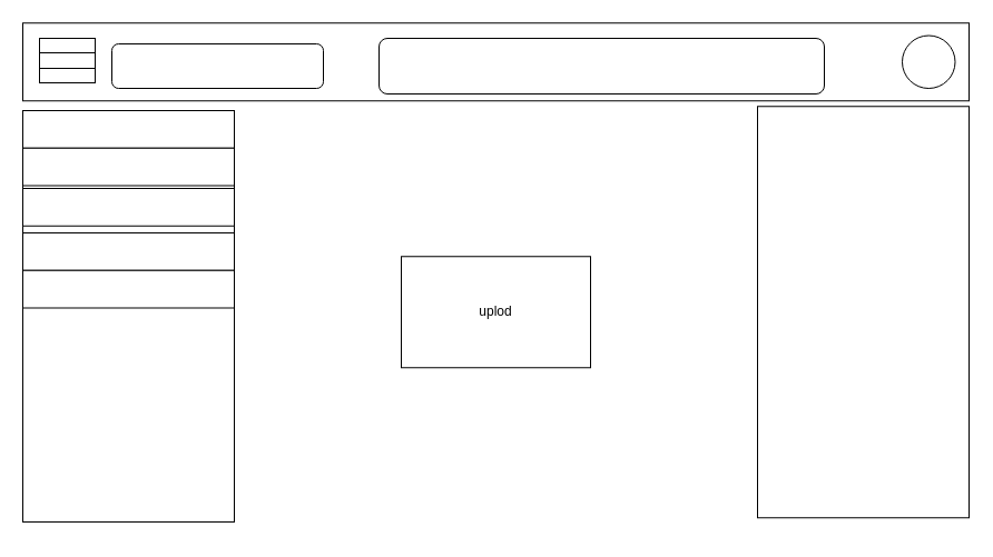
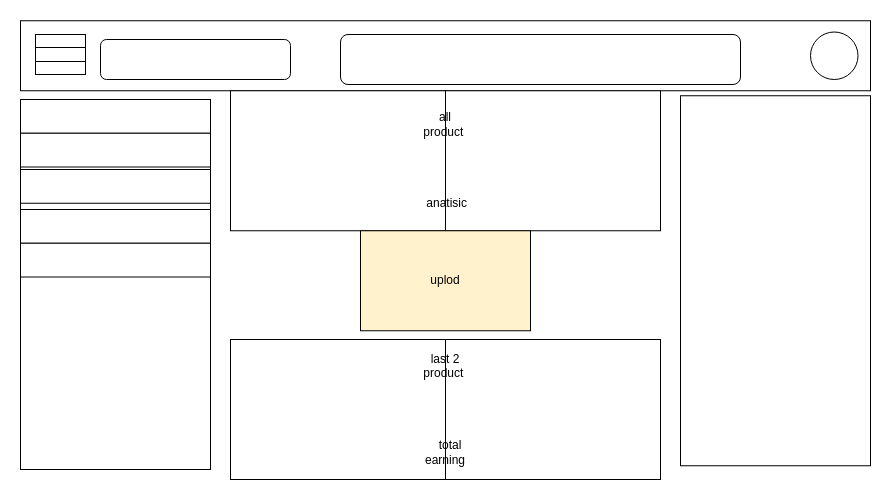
  <mxCell id="0" />
  <mxCell id="1" parent="0" />
  <mxCell id="2" value="" style="rounded=0;whiteSpace=wrap;html=1;" vertex="1" parent="1"><mxGeometry x="20" y="20.25" width="850" height="70" as="geometry" /></mxCell>
  <mxCell id="3" value="" style="shape=process;whiteSpace=wrap;html=1;backgroundOutline=1;size=0.333;rotation=90;" vertex="1" parent="1"><mxGeometry x="40" y="29" width="40" height="50" as="geometry" /></mxCell>
  <mxCell id="4" value="" style="rounded=1;whiteSpace=wrap;html=1;" vertex="1" parent="1"><mxGeometry x="100" y="39" width="190" height="40" as="geometry" /></mxCell>
  <mxCell id="5" value="" style="rounded=1;whiteSpace=wrap;html=1;" vertex="1" parent="1"><mxGeometry x="340" y="34" width="400" height="50" as="geometry" /></mxCell>
  <mxCell id="6" value="" style="ellipse;whiteSpace=wrap;html=1;aspect=fixed;" vertex="1" parent="1"><mxGeometry x="810" y="31.5" width="47.5" height="47.5" as="geometry" /></mxCell>
- <mxCell id="8" value="uplod" style="rounded=0;whiteSpace=wrap;html=1;" vertex="1" parent="1"><mxGeometry x="360" y="230.25" width="170" height="100" as="geometry" /></mxCell>
+ <mxCell id="7" value="all product&amp;nbsp; &amp;nbsp; &amp;nbsp; &amp;nbsp; &amp;nbsp; &amp;nbsp; &amp;nbsp; &amp;nbsp; &amp;nbsp; &amp;nbsp; &amp;nbsp; &amp;nbsp; &amp;nbsp; &amp;nbsp; &amp;nbsp; &amp;nbsp; &amp;nbsp; &amp;nbsp; &amp;nbsp; &amp;nbsp; &amp;nbsp; &amp;nbsp; &amp;nbsp; &amp;nbsp; &amp;nbsp; &amp;nbsp; &amp;nbsp;anatisic" style="shape=process;whiteSpace=wrap;html=1;backgroundOutline=1;size=0.5;" vertex="1" parent="1"><mxGeometry x="230" y="90.25" width="430" height="140" as="geometry" /></mxCell>
+ <mxCell id="8" value="uplod" style="rounded=0;whiteSpace=wrap;html=1;fillColor=#fff2cc;" vertex="1" parent="1"><mxGeometry x="360" y="230.25" width="170" height="100" as="geometry" /></mxCell>
+ <mxCell id="9" value="last 2 product&amp;nbsp; &amp;nbsp; &amp;nbsp; &amp;nbsp; &amp;nbsp; &amp;nbsp; &amp;nbsp; &amp;nbsp; &amp;nbsp; &amp;nbsp; &amp;nbsp; &amp;nbsp; &amp;nbsp; &amp;nbsp; &amp;nbsp; &amp;nbsp; &amp;nbsp; &amp;nbsp; &amp;nbsp; &amp;nbsp; &amp;nbsp; &amp;nbsp; &amp;nbsp; &amp;nbsp; &amp;nbsp; &amp;nbsp; &amp;nbsp; &amp;nbsp; &amp;nbsp; &amp;nbsp; &amp;nbsp;total earning" style="shape=process;whiteSpace=wrap;html=1;backgroundOutline=1;size=0.5;" vertex="1" parent="1"><mxGeometry x="230" y="339" width="430" height="140" as="geometry" /></mxCell>
  <mxCell id="10" value="" style="rounded=0;whiteSpace=wrap;html=1;" vertex="1" parent="1"><mxGeometry x="20" y="99" width="190" height="370" as="geometry" /></mxCell>
  <mxCell id="11" value="" style="rounded=0;whiteSpace=wrap;html=1;" vertex="1" parent="1"><mxGeometry x="680" y="95.25" width="190" height="370" as="geometry" /></mxCell>
  <mxCell id="12" value="" style="rounded=0;whiteSpace=wrap;html=1;" vertex="1" parent="1"><mxGeometry x="20" y="99" width="190" height="33.75" as="geometry" /></mxCell>
  <mxCell id="13" value="" style="rounded=0;whiteSpace=wrap;html=1;" vertex="1" parent="1"><mxGeometry x="20" y="132.75" width="190" height="33.75" as="geometry" /></mxCell>
  <mxCell id="14" value="" style="rounded=0;whiteSpace=wrap;html=1;" vertex="1" parent="1"><mxGeometry x="20" y="209" width="190" height="33.75" as="geometry" /></mxCell>
  <mxCell id="15" value="" style="rounded=0;whiteSpace=wrap;html=1;" vertex="1" parent="1"><mxGeometry x="20" y="169" width="190" height="33.75" as="geometry" /></mxCell>
  <mxCell id="16" value="" style="rounded=0;whiteSpace=wrap;html=1;" vertex="1" parent="1"><mxGeometry x="20" y="242.75" width="190" height="33.75" as="geometry" /></mxCell>
